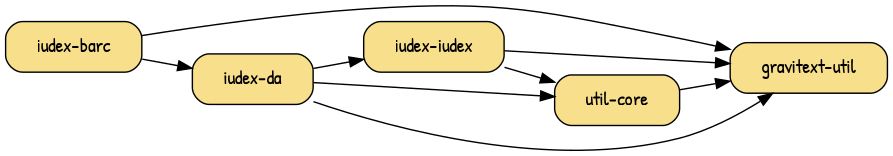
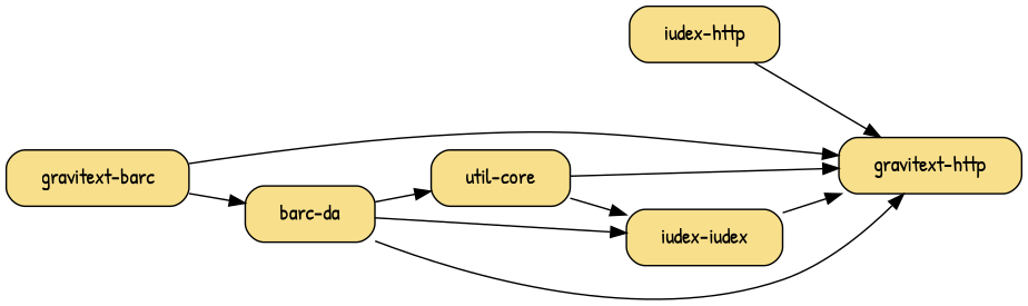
  digraph {
    fontname="Patrick Hand"
    rankdir=LR
    node [fillcolor="#f8df8b" fontname="Patrick Hand" margin="0.30,0.1" shape=box style="filled,rounded"]
    edge [fontname="Patrick Hand"]
    n1 [label="iudex-iudex"]
-   "gravitext-util"
-   "iudex-barc"
-   "iudex-da"
+   "gravitext-util" [label="gravitext-http"]
+   "iudex-http"
+   "iudex-barc" [label="gravitext-barc"]
+   "iudex-da" [label="barc-da"]
    n6 [label="util-core"]
    n1 -> "gravitext-util"
+   "iudex-http" -> "gravitext-util"
    "iudex-barc" -> "gravitext-util"
    "iudex-barc" -> "iudex-da"
    "iudex-da" -> n1
    "iudex-da" -> "gravitext-util"
    "iudex-da" -> n6
-   n1 -> n6
+   n6 -> n1
    n6 -> "gravitext-util"
  }
